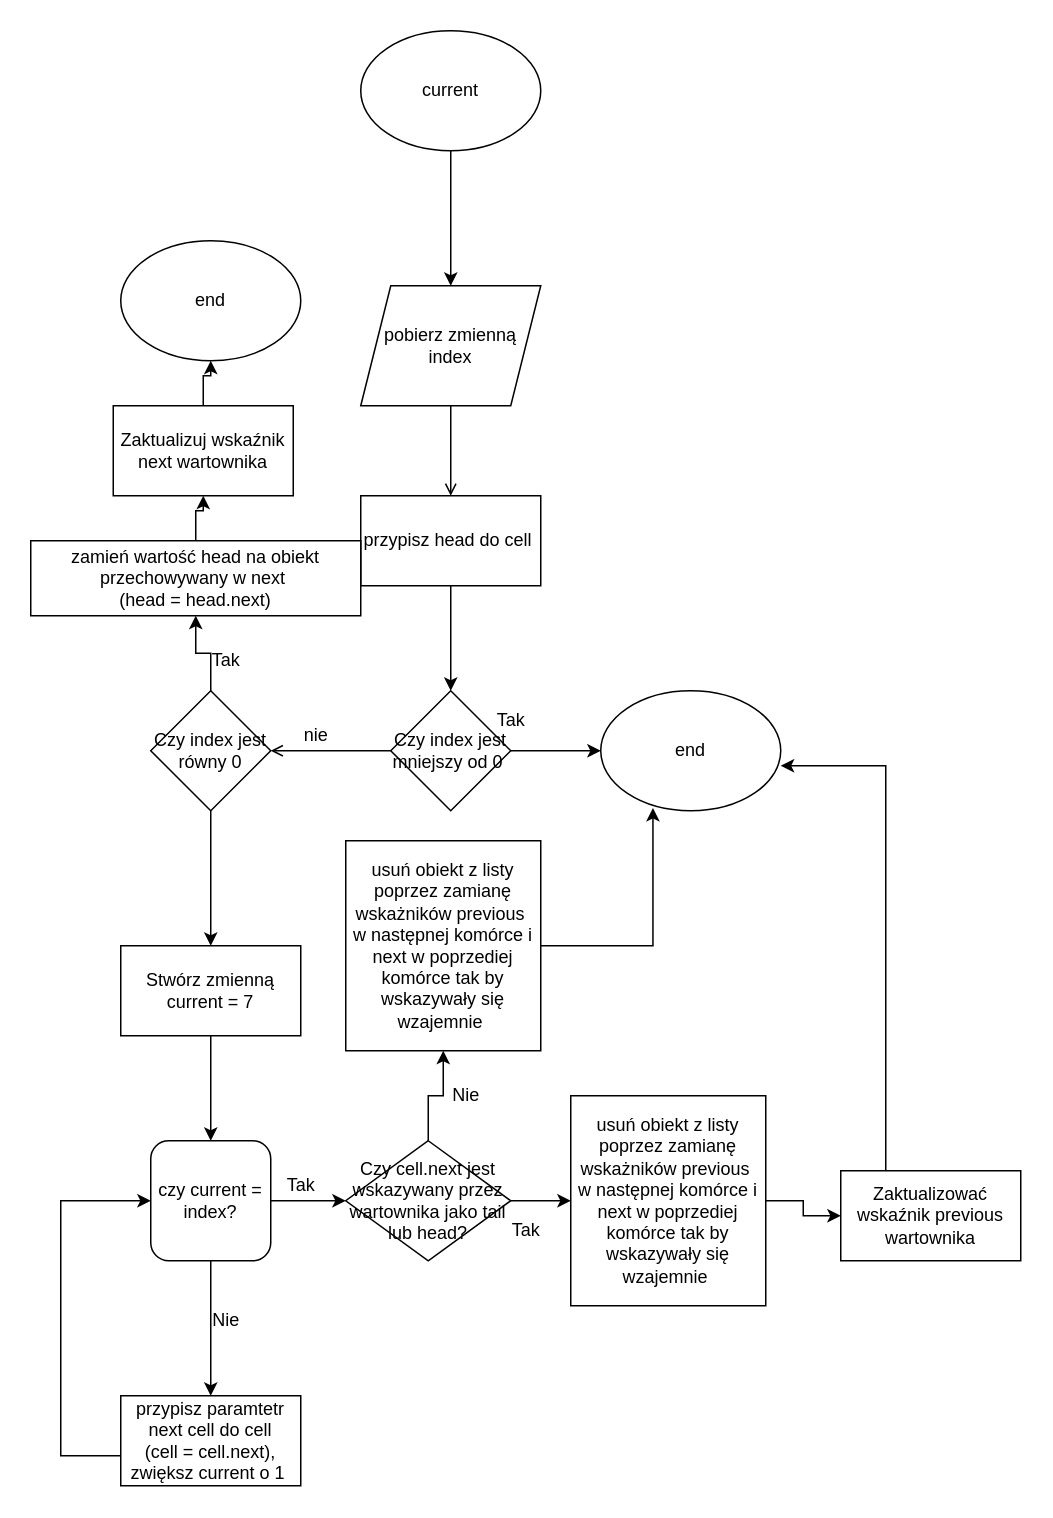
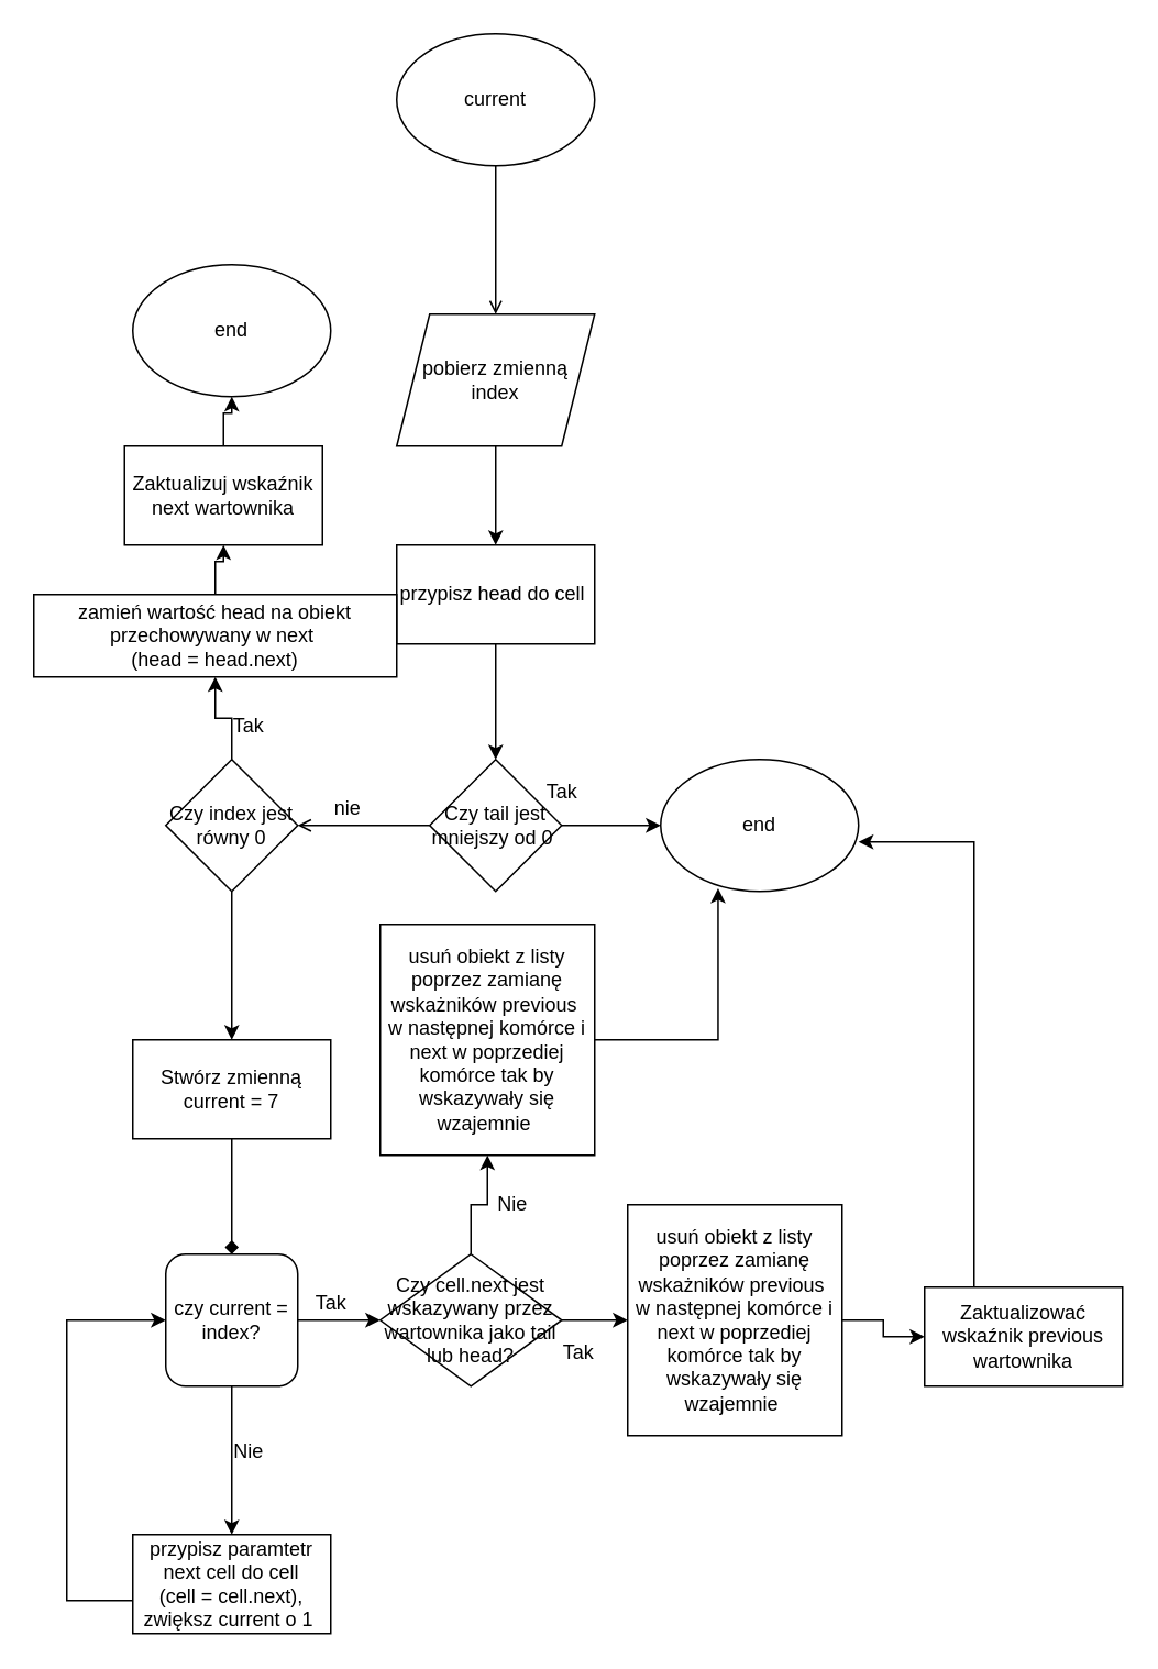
  <mxCell id="0" />
  <mxCell id="1" parent="0" />
- <mxCell id="2" value="" style="edgeStyle=orthogonalEdgeStyle;rounded=0;orthogonalLoop=1;jettySize=auto;html=1;" parent="1" source="3" target="5" edge="1"><mxGeometry relative="1" as="geometry" /></mxCell>
+ <mxCell id="2" value="" style="edgeStyle=orthogonalEdgeStyle;rounded=0;orthogonalLoop=1;jettySize=auto;html=1;endArrow=open;" parent="1" source="3" target="5" edge="1"><mxGeometry relative="1" as="geometry" /></mxCell>
  <mxCell id="3" value="current" style="ellipse;whiteSpace=wrap;html=1;" parent="1" vertex="1"><mxGeometry x="240" y="20" width="120" height="80" as="geometry" /></mxCell>
- <mxCell id="4" value="" style="edgeStyle=orthogonalEdgeStyle;rounded=0;orthogonalLoop=1;jettySize=auto;html=1;endArrow=open;" parent="1" source="5" target="7" edge="1"><mxGeometry relative="1" as="geometry" /></mxCell>
+ <mxCell id="4" value="" style="edgeStyle=orthogonalEdgeStyle;rounded=0;orthogonalLoop=1;jettySize=auto;html=1;" parent="1" source="5" target="7" edge="1"><mxGeometry relative="1" as="geometry" /></mxCell>
  <mxCell id="5" value="pobierz zmienną index" style="shape=parallelogram;perimeter=parallelogramPerimeter;whiteSpace=wrap;html=1;fixedSize=1;" parent="1" vertex="1"><mxGeometry x="240" y="190" width="120" height="80" as="geometry" /></mxCell>
  <mxCell id="6" value="" style="edgeStyle=orthogonalEdgeStyle;rounded=0;orthogonalLoop=1;jettySize=auto;html=1;" parent="1" source="7" target="10" edge="1"><mxGeometry relative="1" as="geometry" /></mxCell>
  <mxCell id="7" value="przypisz head do cell&amp;nbsp;" style="whiteSpace=wrap;html=1;" parent="1" vertex="1"><mxGeometry x="240" y="330" width="120" height="60" as="geometry" /></mxCell>
  <mxCell id="8" value="" style="edgeStyle=orthogonalEdgeStyle;rounded=0;orthogonalLoop=1;jettySize=auto;html=1;" parent="1" source="10" target="11" edge="1"><mxGeometry relative="1" as="geometry" /></mxCell>
  <mxCell id="9" value="" style="edgeStyle=orthogonalEdgeStyle;rounded=0;orthogonalLoop=1;jettySize=auto;html=1;endArrow=open;" parent="1" source="10" target="15" edge="1"><mxGeometry relative="1" as="geometry" /></mxCell>
- <mxCell id="10" value="Czy index jest mniejszy od 0&amp;nbsp;" style="rhombus;whiteSpace=wrap;html=1;" parent="1" vertex="1"><mxGeometry x="260" y="460" width="80" height="80" as="geometry" /></mxCell>
+ <mxCell id="10" value="Czy tail jest mniejszy od 0&amp;nbsp;" style="rhombus;whiteSpace=wrap;html=1;" parent="1" vertex="1"><mxGeometry x="260" y="460" width="80" height="80" as="geometry" /></mxCell>
  <mxCell id="11" value="end" style="ellipse;whiteSpace=wrap;html=1;" parent="1" vertex="1"><mxGeometry x="400" y="460" width="120" height="80" as="geometry" /></mxCell>
  <mxCell id="12" value="Tak" style="text;html=1;align=center;verticalAlign=middle;resizable=0;points=[];autosize=1;" parent="1" vertex="1"><mxGeometry x="325" y="470" width="30" height="20" as="geometry" /></mxCell>
  <mxCell id="13" value="" style="edgeStyle=orthogonalEdgeStyle;rounded=0;orthogonalLoop=1;jettySize=auto;html=1;" parent="1" source="15" target="18" edge="1"><mxGeometry relative="1" as="geometry" /></mxCell>
  <mxCell id="14" value="" style="edgeStyle=orthogonalEdgeStyle;rounded=0;orthogonalLoop=1;jettySize=auto;html=1;" parent="1" source="15" target="22" edge="1"><mxGeometry relative="1" as="geometry" /></mxCell>
  <mxCell id="15" value="Czy index jest równy 0" style="rhombus;whiteSpace=wrap;html=1;" parent="1" vertex="1"><mxGeometry x="100" y="460" width="80" height="80" as="geometry" /></mxCell>
  <mxCell id="16" value="nie" style="text;html=1;align=center;verticalAlign=middle;resizable=0;points=[];autosize=1;" parent="1" vertex="1"><mxGeometry x="195" y="480" width="30" height="20" as="geometry" /></mxCell>
  <mxCell id="17" value="" style="edgeStyle=orthogonalEdgeStyle;rounded=0;orthogonalLoop=1;jettySize=auto;html=1;" parent="1" source="18" target="33" edge="1"><mxGeometry relative="1" as="geometry" /></mxCell>
  <mxCell id="18" value="zamień wartość head na obiekt przechowywany w next&amp;nbsp;&lt;br&gt;(head = head.next)" style="whiteSpace=wrap;html=1;" parent="1" vertex="1"><mxGeometry x="20" y="360" width="220" height="50" as="geometry" /></mxCell>
  <mxCell id="19" value="end" style="ellipse;whiteSpace=wrap;html=1;" parent="1" vertex="1"><mxGeometry x="80" y="160" width="120" height="80" as="geometry" /></mxCell>
  <mxCell id="20" value="Tak" style="text;html=1;align=center;verticalAlign=middle;resizable=0;points=[];autosize=1;" parent="1" vertex="1"><mxGeometry x="135" y="430" width="30" height="20" as="geometry" /></mxCell>
- <mxCell id="21" value="" style="edgeStyle=orthogonalEdgeStyle;rounded=0;orthogonalLoop=1;jettySize=auto;html=1;" parent="1" source="22" target="25" edge="1"><mxGeometry relative="1" as="geometry" /></mxCell>
+ <mxCell id="21" value="" style="edgeStyle=orthogonalEdgeStyle;rounded=0;orthogonalLoop=1;jettySize=auto;html=1;endArrow=diamond;" parent="1" source="22" target="25" edge="1"><mxGeometry relative="1" as="geometry" /></mxCell>
  <mxCell id="22" value="Stwórz zmienną current = 7" style="whiteSpace=wrap;html=1;" parent="1" vertex="1"><mxGeometry x="80" y="630" width="120" height="60" as="geometry" /></mxCell>
  <mxCell id="23" value="" style="edgeStyle=orthogonalEdgeStyle;rounded=0;orthogonalLoop=1;jettySize=auto;html=1;" parent="1" source="25" target="27" edge="1"><mxGeometry relative="1" as="geometry" /></mxCell>
  <mxCell id="24" style="edgeStyle=orthogonalEdgeStyle;rounded=0;orthogonalLoop=1;jettySize=auto;html=1;" parent="1" source="25" edge="1"><mxGeometry relative="1" as="geometry"><mxPoint x="230" y="800" as="targetPoint" /></mxGeometry></mxCell>
  <mxCell id="25" value="czy current = index?" style="whiteSpace=wrap;html=1;rounded=1;" parent="1" vertex="1"><mxGeometry x="100" y="760" width="80" height="80" as="geometry" /></mxCell>
  <mxCell id="26" style="edgeStyle=orthogonalEdgeStyle;rounded=0;orthogonalLoop=1;jettySize=auto;html=1;entryX=0;entryY=0.5;entryDx=0;entryDy=0;" parent="1" source="27" target="25" edge="1"><mxGeometry relative="1" as="geometry"><mxPoint x="20" y="800" as="targetPoint" /><Array as="points"><mxPoint x="40" y="970" /><mxPoint x="40" y="800" /></Array></mxGeometry></mxCell>
  <mxCell id="27" value="przypisz paramtetr next cell do cell&lt;br&gt;(cell = cell.next),&lt;br&gt;zwiększ current o 1&amp;nbsp;" style="whiteSpace=wrap;html=1;" parent="1" vertex="1"><mxGeometry x="80" y="930" width="120" height="60" as="geometry" /></mxCell>
  <mxCell id="28" value="Nie" style="text;html=1;align=center;verticalAlign=middle;resizable=0;points=[];autosize=1;" parent="1" vertex="1"><mxGeometry x="135" y="870" width="30" height="20" as="geometry" /></mxCell>
  <mxCell id="29" value="" style="edgeStyle=orthogonalEdgeStyle;rounded=0;orthogonalLoop=1;jettySize=auto;html=1;" parent="1" source="30" target="35" edge="1"><mxGeometry relative="1" as="geometry" /></mxCell>
  <mxCell id="30" value="usuń obiekt z listy poprzez zamianę wskażników previous&amp;nbsp; w następnej komórce i next w poprzediej komórce tak by wskazywały się wzajemnie&amp;nbsp;" style="whiteSpace=wrap;html=1;" parent="1" vertex="1"><mxGeometry x="380" y="730" width="130" height="140" as="geometry" /></mxCell>
  <mxCell id="31" value="Tak" style="text;html=1;align=center;verticalAlign=middle;resizable=0;points=[];autosize=1;" parent="1" vertex="1"><mxGeometry x="185" y="780" width="30" height="20" as="geometry" /></mxCell>
  <mxCell id="32" value="" style="edgeStyle=orthogonalEdgeStyle;rounded=0;orthogonalLoop=1;jettySize=auto;html=1;" parent="1" source="33" target="19" edge="1"><mxGeometry relative="1" as="geometry" /></mxCell>
  <mxCell id="33" value="Zaktualizuj wskaźnik next wartownika" style="whiteSpace=wrap;html=1;" parent="1" vertex="1"><mxGeometry x="75" y="270" width="120" height="60" as="geometry" /></mxCell>
  <mxCell id="34" style="edgeStyle=orthogonalEdgeStyle;rounded=0;orthogonalLoop=1;jettySize=auto;html=1;entryX=1;entryY=0.625;entryDx=0;entryDy=0;entryPerimeter=0;" parent="1" source="35" target="11" edge="1"><mxGeometry relative="1" as="geometry"><mxPoint x="600" y="480" as="targetPoint" /><Array as="points"><mxPoint x="590" y="510" /></Array></mxGeometry></mxCell>
  <mxCell id="35" value="Zaktualizować wskaźnik previous wartownika" style="whiteSpace=wrap;html=1;" parent="1" vertex="1"><mxGeometry x="560" y="780" width="120" height="60" as="geometry" /></mxCell>
  <mxCell id="36" value="" style="edgeStyle=orthogonalEdgeStyle;rounded=0;orthogonalLoop=1;jettySize=auto;html=1;" parent="1" source="38" target="40" edge="1"><mxGeometry relative="1" as="geometry" /></mxCell>
  <mxCell id="37" value="" style="edgeStyle=orthogonalEdgeStyle;rounded=0;orthogonalLoop=1;jettySize=auto;html=1;" parent="1" source="38" target="30" edge="1"><mxGeometry relative="1" as="geometry" /></mxCell>
  <mxCell id="38" value="Czy cell.next jest wskazywany przez wartownika jako tail lub head?" style="rhombus;whiteSpace=wrap;html=1;" parent="1" vertex="1"><mxGeometry x="230" y="760" width="110" height="80" as="geometry" /></mxCell>
  <mxCell id="39" style="edgeStyle=orthogonalEdgeStyle;rounded=0;orthogonalLoop=1;jettySize=auto;html=1;entryX=0.29;entryY=0.977;entryDx=0;entryDy=0;entryPerimeter=0;" parent="1" source="40" target="11" edge="1"><mxGeometry relative="1" as="geometry" /></mxCell>
  <mxCell id="40" value="usuń obiekt z listy poprzez zamianę wskażników previous&amp;nbsp; w następnej komórce i next w poprzediej komórce tak by wskazywały się wzajemnie&amp;nbsp;" style="whiteSpace=wrap;html=1;" parent="1" vertex="1"><mxGeometry x="230" y="560" width="130" height="140" as="geometry" /></mxCell>
  <mxCell id="41" value="Nie" style="text;html=1;align=center;verticalAlign=middle;resizable=0;points=[];autosize=1;" parent="1" vertex="1"><mxGeometry x="295" y="720" width="30" height="20" as="geometry" /></mxCell>
  <mxCell id="42" value="Tak" style="text;html=1;align=center;verticalAlign=middle;resizable=0;points=[];autosize=1;" parent="1" vertex="1"><mxGeometry x="335" y="810" width="30" height="20" as="geometry" /></mxCell>
